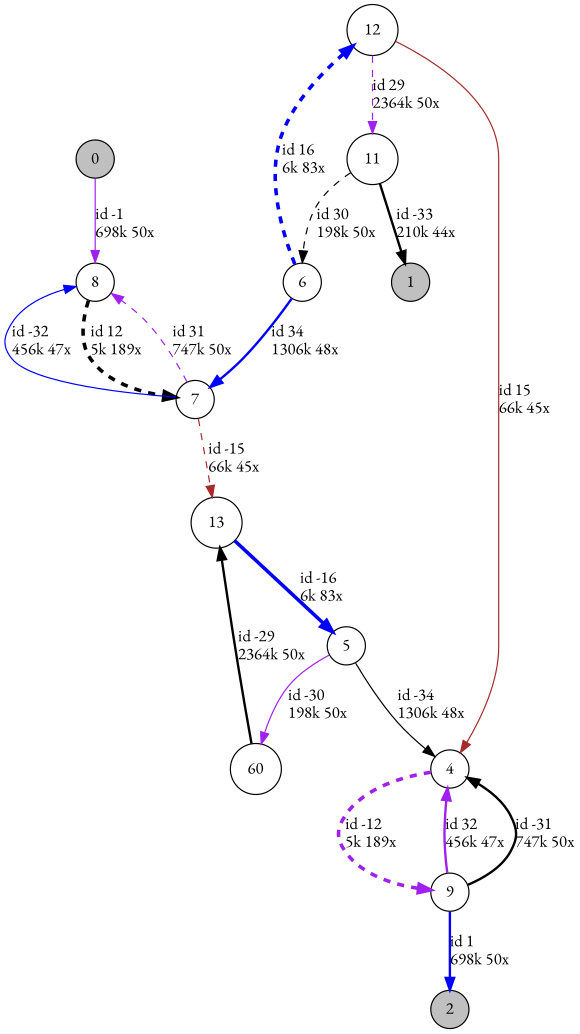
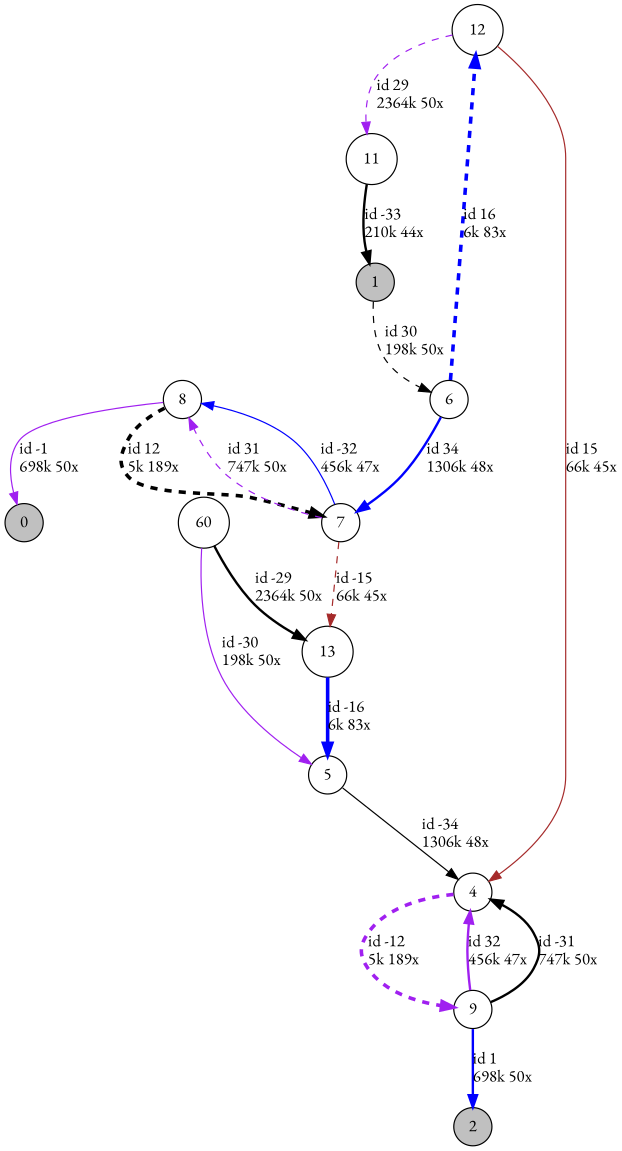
  digraph {
    fontname="EB Garamond"
    nodesep=0.5
    node [fontname="EB Garamond" shape=circle]
    edge [color=purple fontname="EB Garamond" style=dashed]
    0 [fillcolor=grey height=0.3 style=filled]
    8 [height=0.3]
    7 [height=0.3]
    1 [fillcolor=grey height=0.3 style=filled]
    2 [fillcolor=grey height=0.3 style=filled]
    5 [height=0.3]
    4 [height=0.3]
    n8 [height=0.3 label=60]
    9 [height=0.3]
    13 [height=0.3]
    6 [height=0.3]
    12 [height=0.3]
    11 [height=0.3]
-   0 -> 8 [label="id -1\l698k 50x" style=solid]
+   8 -> 0 [label="id -1\l698k 50x" style=solid]
    8 -> 7 [color=black label="id 12\l5k 189x" penwidth=3]
    7 -> 8 [label="id 31\l747k 50x"]
    7 -> 8 [color=blue label="id -32\l456k 47x" style=solid]
    7 -> 13 [color=brown label="id -15\l66k 45x"]
    5 -> 4 [color=black label="id -34\l1306k 48x" style=solid]
-   5 -> n8 [label="id -30\l198k 50x" style=solid]
+   n8 -> 5 [label="id -30\l198k 50x" style=solid]
    4 -> 9 [label="id -12\l5k 189x" penwidth=3]
    n8 -> 13 [color=black label="id -29\l2364k 50x" style=bold]
    9 -> 2 [color=blue label="id 1\l698k 50x" style=bold]
    9 -> 4 [label="id 32\l456k 47x" style=bold]
    9 -> 4 [color=black label="id -31\l747k 50x" style=bold]
    13 -> 5 [color=blue label="id -16\l6k 83x" penwidth=3 style=bold]
    6 -> 7 [color=blue label="id 34\l1306k 48x" style=bold]
    6 -> 12 [color=blue label="id 16\l6k 83x" penwidth=3]
    12 -> 4 [color=brown label="id 15\l66k 45x" style=solid]
    12 -> 11 [label="id 29\l2364k 50x"]
    11 -> 1 [color=black label="id -33\l210k 44x" style=bold]
-   11 -> 6 [color=black label="id 30\l198k 50x"]
+   1 -> 6 [color=black label="id 30\l198k 50x"]
  }
